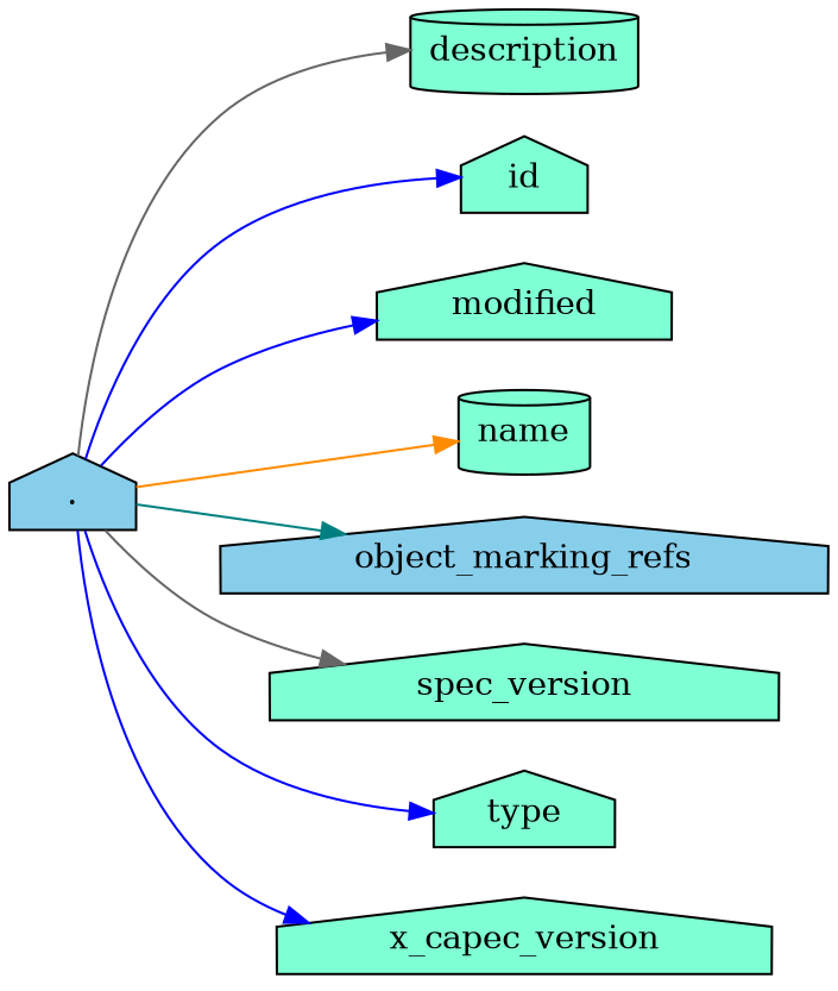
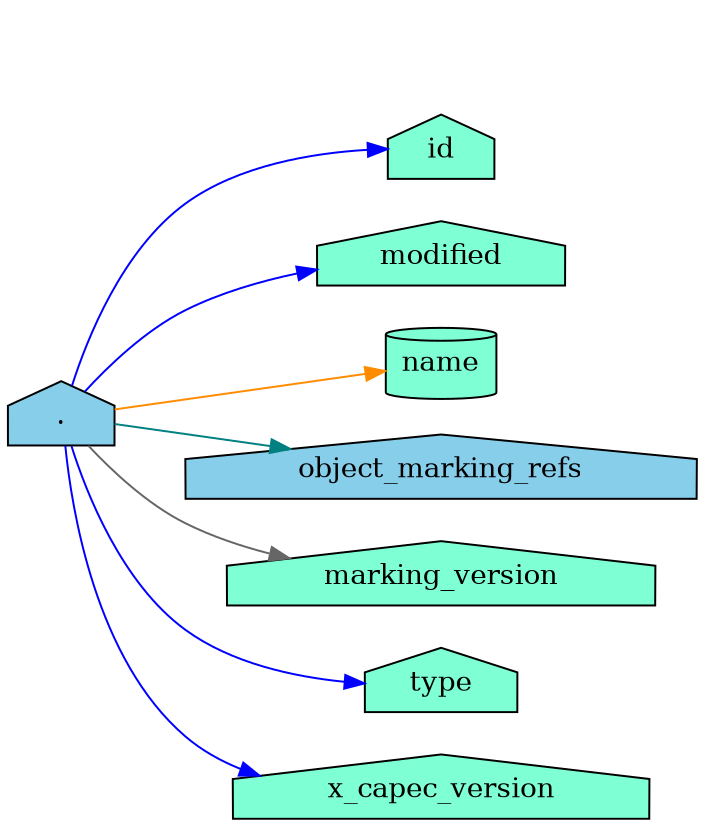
  digraph {
    rankdir=LR
    node [fillcolor=aquamarine shape=house style=filled]
    edge [color=blue dir=forward]
    n1 [fillcolor=skyblue label="."]
-   n2 [label=description shape=cylinder]
    n3 [label=id]
    n4 [label=modified]
    n5 [label=name shape=cylinder]
    n6 [fillcolor=skyblue label=object_marking_refs]
-   n7 [label=spec_version]
+   n7 [label=marking_version]
    n8 [label=type]
    n9 [label=x_capec_version]
-   n1 -> n2 [color=gray40]
    n1 -> n3
    n1 -> n4
    n1 -> n5 [color=darkorange]
    n1 -> n6 [color=teal]
    n1 -> n7 [color=gray40]
    n1 -> n8
    n1 -> n9
  }
